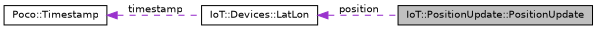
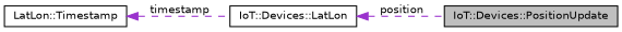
  digraph {
    rankdir=LR
    node [color=black fillcolor=white fontname=Helvetica fontsize=10 shape=record style=filled]
    edge [color=darkorchid3 dir=back fontname=Helvetica fontsize=10 labelfontname=Helvetica labelfontsize=10 style=dashed]
-   n1 [fillcolor=grey75 fontcolor=black height=0.2 label="IoT::PositionUpdate::PositionUpdate" width=0.4]
+   n1 [fillcolor=grey75 fontcolor=black height=0.2 label="IoT::Devices::PositionUpdate" width=0.4]
    n2 [height=0.2 label="IoT::Devices::LatLon" width=0.4]
-   n3 [height=0.2 label="Poco::Timestamp" width=0.4]
+   n3 [height=0.2 label="LatLon::Timestamp" width=0.4]
    n2 -> n1 [label=" position"]
    n3 -> n2 [label=" timestamp"]
  }
